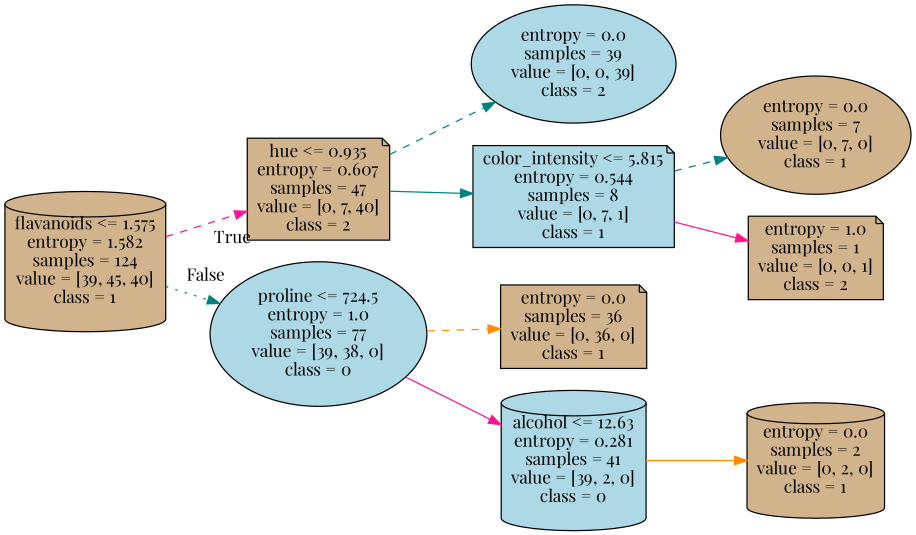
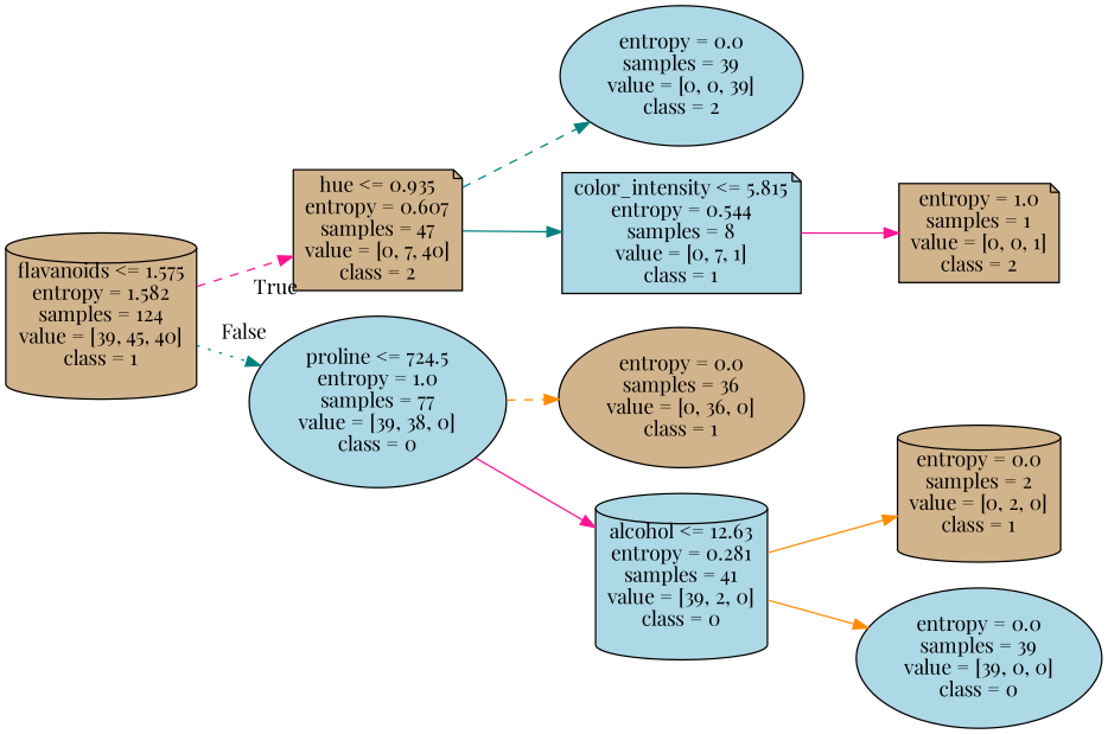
  digraph {
    fontname="Playfair Display"
    rankdir=LR
    node [color=black fillcolor=tan fontname="Playfair Display" shape=note style="filled, rounded"]
    edge [color=teal fontname="Playfair Display" style=solid]
    n1 [label="flavanoids <= 1.575\nentropy = 1.582\nsamples = 124\nvalue = [39, 45, 40]\nclass = 1" shape=cylinder]
    n2 [label="hue <= 0.935\nentropy = 0.607\nsamples = 47\nvalue = [0, 7, 40]\nclass = 2"]
    n3 [fillcolor=lightblue label="proline <= 724.5\nentropy = 1.0\nsamples = 77\nvalue = [39, 38, 0]\nclass = 0" shape=ellipse]
    n4 [fillcolor=lightblue label="entropy = 0.0\nsamples = 39\nvalue = [0, 0, 39]\nclass = 2" shape=ellipse]
    n5 [fillcolor=lightblue label="color_intensity <= 5.815\nentropy = 0.544\nsamples = 8\nvalue = [0, 7, 1]\nclass = 1"]
-   n6 [label="entropy = 0.0\nsamples = 36\nvalue = [0, 36, 0]\nclass = 1"]
+   n6 [label="entropy = 0.0\nsamples = 36\nvalue = [0, 36, 0]\nclass = 1" shape=ellipse]
    n7 [fillcolor=lightblue label="alcohol <= 12.63\nentropy = 0.281\nsamples = 41\nvalue = [39, 2, 0]\nclass = 0" shape=cylinder]
-   n8 [label="entropy = 0.0\nsamples = 7\nvalue = [0, 7, 0]\nclass = 1" shape=ellipse]
    n9 [label="entropy = 1.0\nsamples = 1\nvalue = [0, 0, 1]\nclass = 2"]
    n10 [label="entropy = 0.0\nsamples = 2\nvalue = [0, 2, 0]\nclass = 1" shape=cylinder]
+   n11 [fillcolor=lightblue label="entropy = 0.0\nsamples = 39\nvalue = [39, 0, 0]\nclass = 0" shape=ellipse]
    n1 -> n2 [color=deeppink headlabel=True labelangle=45 labeldistance=2.5 style=dashed]
    n1 -> n3 [headlabel=False labelangle=-45 labeldistance=2.5 style=dotted]
    n2 -> n4 [style=dashed]
    n2 -> n5
    n3 -> n6 [color=darkorange style=dashed]
    n3 -> n7 [color=deeppink]
-   n5 -> n8 [style=dashed]
    n5 -> n9 [color=deeppink]
    n7 -> n10 [color=darkorange]
+   n7 -> n11 [color=darkorange]
  }
